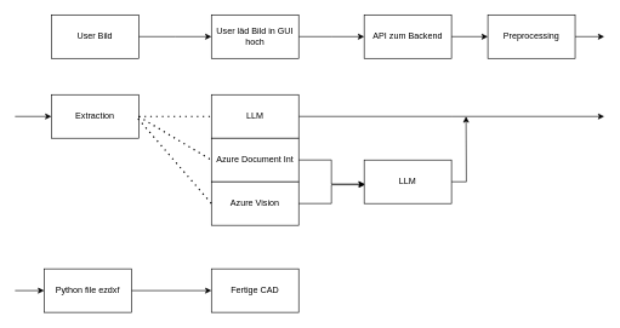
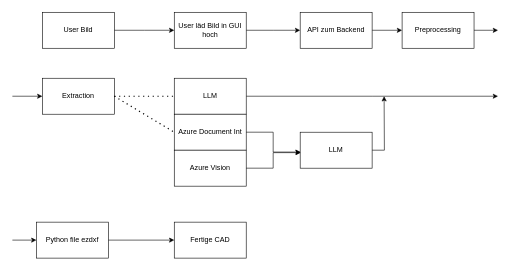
  <mxCell id="0" />
  <mxCell id="1" parent="0" />
  <mxCell id="2" style="edgeStyle=orthogonalEdgeStyle;rounded=0;orthogonalLoop=1;jettySize=auto;html=1;" edge="1" parent="1" source="3"><mxGeometry relative="1" as="geometry"><mxPoint x="290" y="50" as="targetPoint" /></mxGeometry></mxCell>
  <mxCell id="3" value="User Bild" style="rounded=0;whiteSpace=wrap;html=1;" vertex="1" parent="1"><mxGeometry x="70" y="20" width="120" height="60" as="geometry" /></mxCell>
  <mxCell id="4" value="Fertige CAD" style="rounded=0;whiteSpace=wrap;html=1;" vertex="1" parent="1"><mxGeometry x="290" y="370" width="120" height="60" as="geometry" /></mxCell>
  <mxCell id="5" style="edgeStyle=orthogonalEdgeStyle;rounded=0;orthogonalLoop=1;jettySize=auto;html=1;" edge="1" parent="1" source="6"><mxGeometry relative="1" as="geometry"><mxPoint x="500" y="50" as="targetPoint" /></mxGeometry></mxCell>
  <mxCell id="6" value="User läd Bild in GUI hoch" style="rounded=0;whiteSpace=wrap;html=1;" vertex="1" parent="1"><mxGeometry x="290" y="20" width="120" height="60" as="geometry" /></mxCell>
  <mxCell id="7" style="edgeStyle=orthogonalEdgeStyle;rounded=0;orthogonalLoop=1;jettySize=auto;html=1;" edge="1" parent="1" source="8" target="10"><mxGeometry relative="1" as="geometry"><mxPoint x="650" y="50" as="targetPoint" /></mxGeometry></mxCell>
  <mxCell id="8" value="API zum Backend" style="rounded=0;whiteSpace=wrap;html=1;" vertex="1" parent="1"><mxGeometry x="500" y="20" width="120" height="60" as="geometry" /></mxCell>
  <mxCell id="9" style="edgeStyle=orthogonalEdgeStyle;rounded=0;orthogonalLoop=1;jettySize=auto;html=1;" edge="1" parent="1" source="10"><mxGeometry relative="1" as="geometry"><mxPoint x="830" y="50" as="targetPoint" /></mxGeometry></mxCell>
  <mxCell id="10" value="Preprocessing" style="rounded=0;whiteSpace=wrap;html=1;" vertex="1" parent="1"><mxGeometry x="670" y="20" width="120" height="60" as="geometry" /></mxCell>
  <mxCell id="11" value="" style="endArrow=classic;html=1;rounded=0;entryX=0;entryY=0.5;entryDx=0;entryDy=0;" edge="1" parent="1"><mxGeometry width="50" height="50" relative="1" as="geometry"><mxPoint x="20" y="160" as="sourcePoint" /><mxPoint x="70" y="160" as="targetPoint" /></mxGeometry></mxCell>
  <mxCell id="12" value="Extraction " style="rounded=0;whiteSpace=wrap;html=1;" vertex="1" parent="1"><mxGeometry x="70" y="130" width="120" height="60" as="geometry" /></mxCell>
  <mxCell id="13" style="edgeStyle=orthogonalEdgeStyle;rounded=0;orthogonalLoop=1;jettySize=auto;html=1;" edge="1" parent="1" source="14"><mxGeometry relative="1" as="geometry"><mxPoint x="830" y="160" as="targetPoint" /></mxGeometry></mxCell>
  <mxCell id="14" value="LLM" style="rounded=0;whiteSpace=wrap;html=1;" vertex="1" parent="1"><mxGeometry x="290" y="130" width="120" height="60" as="geometry" /></mxCell>
  <mxCell id="15" value="Azure Document Int" style="rounded=0;whiteSpace=wrap;html=1;" vertex="1" parent="1"><mxGeometry x="290" y="190" width="120" height="60" as="geometry" /></mxCell>
  <mxCell id="16" value="Azure Vision" style="rounded=0;whiteSpace=wrap;html=1;" vertex="1" parent="1"><mxGeometry x="290" y="250" width="120" height="60" as="geometry" /></mxCell>
  <mxCell id="17" style="edgeStyle=orthogonalEdgeStyle;rounded=0;orthogonalLoop=1;jettySize=auto;html=1;" edge="1" parent="1" source="18"><mxGeometry relative="1" as="geometry"><mxPoint x="640" y="160" as="targetPoint" /></mxGeometry></mxCell>
  <mxCell id="18" value="LLM" style="rounded=0;whiteSpace=wrap;html=1;" vertex="1" parent="1"><mxGeometry x="500" y="220" width="120" height="60" as="geometry" /></mxCell>
  <mxCell id="19" style="edgeStyle=orthogonalEdgeStyle;rounded=0;orthogonalLoop=1;jettySize=auto;html=1;entryX=0.009;entryY=0.568;entryDx=0;entryDy=0;entryPerimeter=0;" edge="1" parent="1" source="16" target="18"><mxGeometry relative="1" as="geometry" /></mxCell>
  <mxCell id="20" style="edgeStyle=orthogonalEdgeStyle;rounded=0;orthogonalLoop=1;jettySize=auto;html=1;entryX=0.005;entryY=0.552;entryDx=0;entryDy=0;entryPerimeter=0;" edge="1" parent="1" source="15" target="18"><mxGeometry relative="1" as="geometry" /></mxCell>
  <mxCell id="21" value="" style="endArrow=classic;html=1;rounded=0;" edge="1" parent="1"><mxGeometry width="50" height="50" relative="1" as="geometry"><mxPoint x="20" y="400" as="sourcePoint" /><mxPoint x="60" y="400" as="targetPoint" /></mxGeometry></mxCell>
  <mxCell id="22" style="edgeStyle=orthogonalEdgeStyle;rounded=0;orthogonalLoop=1;jettySize=auto;html=1;entryX=0;entryY=0.5;entryDx=0;entryDy=0;" edge="1" parent="1" source="23" target="4"><mxGeometry relative="1" as="geometry" /></mxCell>
  <mxCell id="23" value="Python file ezdxf" style="rounded=0;whiteSpace=wrap;html=1;" vertex="1" parent="1"><mxGeometry x="60" y="370" width="120" height="60" as="geometry" /></mxCell>
  <mxCell id="24" value="" style="endArrow=none;dashed=1;html=1;dashPattern=1 3;strokeWidth=2;rounded=0;exitX=1;exitY=0.5;exitDx=0;exitDy=0;entryX=0;entryY=0.5;entryDx=0;entryDy=0;" edge="1" parent="1" source="12" target="14"><mxGeometry width="50" height="50" relative="1" as="geometry"><mxPoint x="370" y="260" as="sourcePoint" /><mxPoint x="420" y="210" as="targetPoint" /></mxGeometry></mxCell>
  <mxCell id="25" value="" style="endArrow=none;dashed=1;html=1;dashPattern=1 3;strokeWidth=2;rounded=0;entryX=0;entryY=0.5;entryDx=0;entryDy=0;" edge="1" parent="1" target="15"><mxGeometry width="50" height="50" relative="1" as="geometry"><mxPoint x="190" y="160" as="sourcePoint" /><mxPoint x="300" y="170" as="targetPoint" /></mxGeometry></mxCell>
- <mxCell id="26" value="" style="endArrow=none;dashed=1;html=1;dashPattern=1 3;strokeWidth=2;rounded=0;entryX=0;entryY=0.5;entryDx=0;entryDy=0;exitX=0.993;exitY=0.552;exitDx=0;exitDy=0;exitPerimeter=0;" edge="1" parent="1" source="12" target="16"><mxGeometry width="50" height="50" relative="1" as="geometry"><mxPoint x="200" y="170" as="sourcePoint" /><mxPoint x="300" y="230" as="targetPoint" /></mxGeometry></mxCell>
